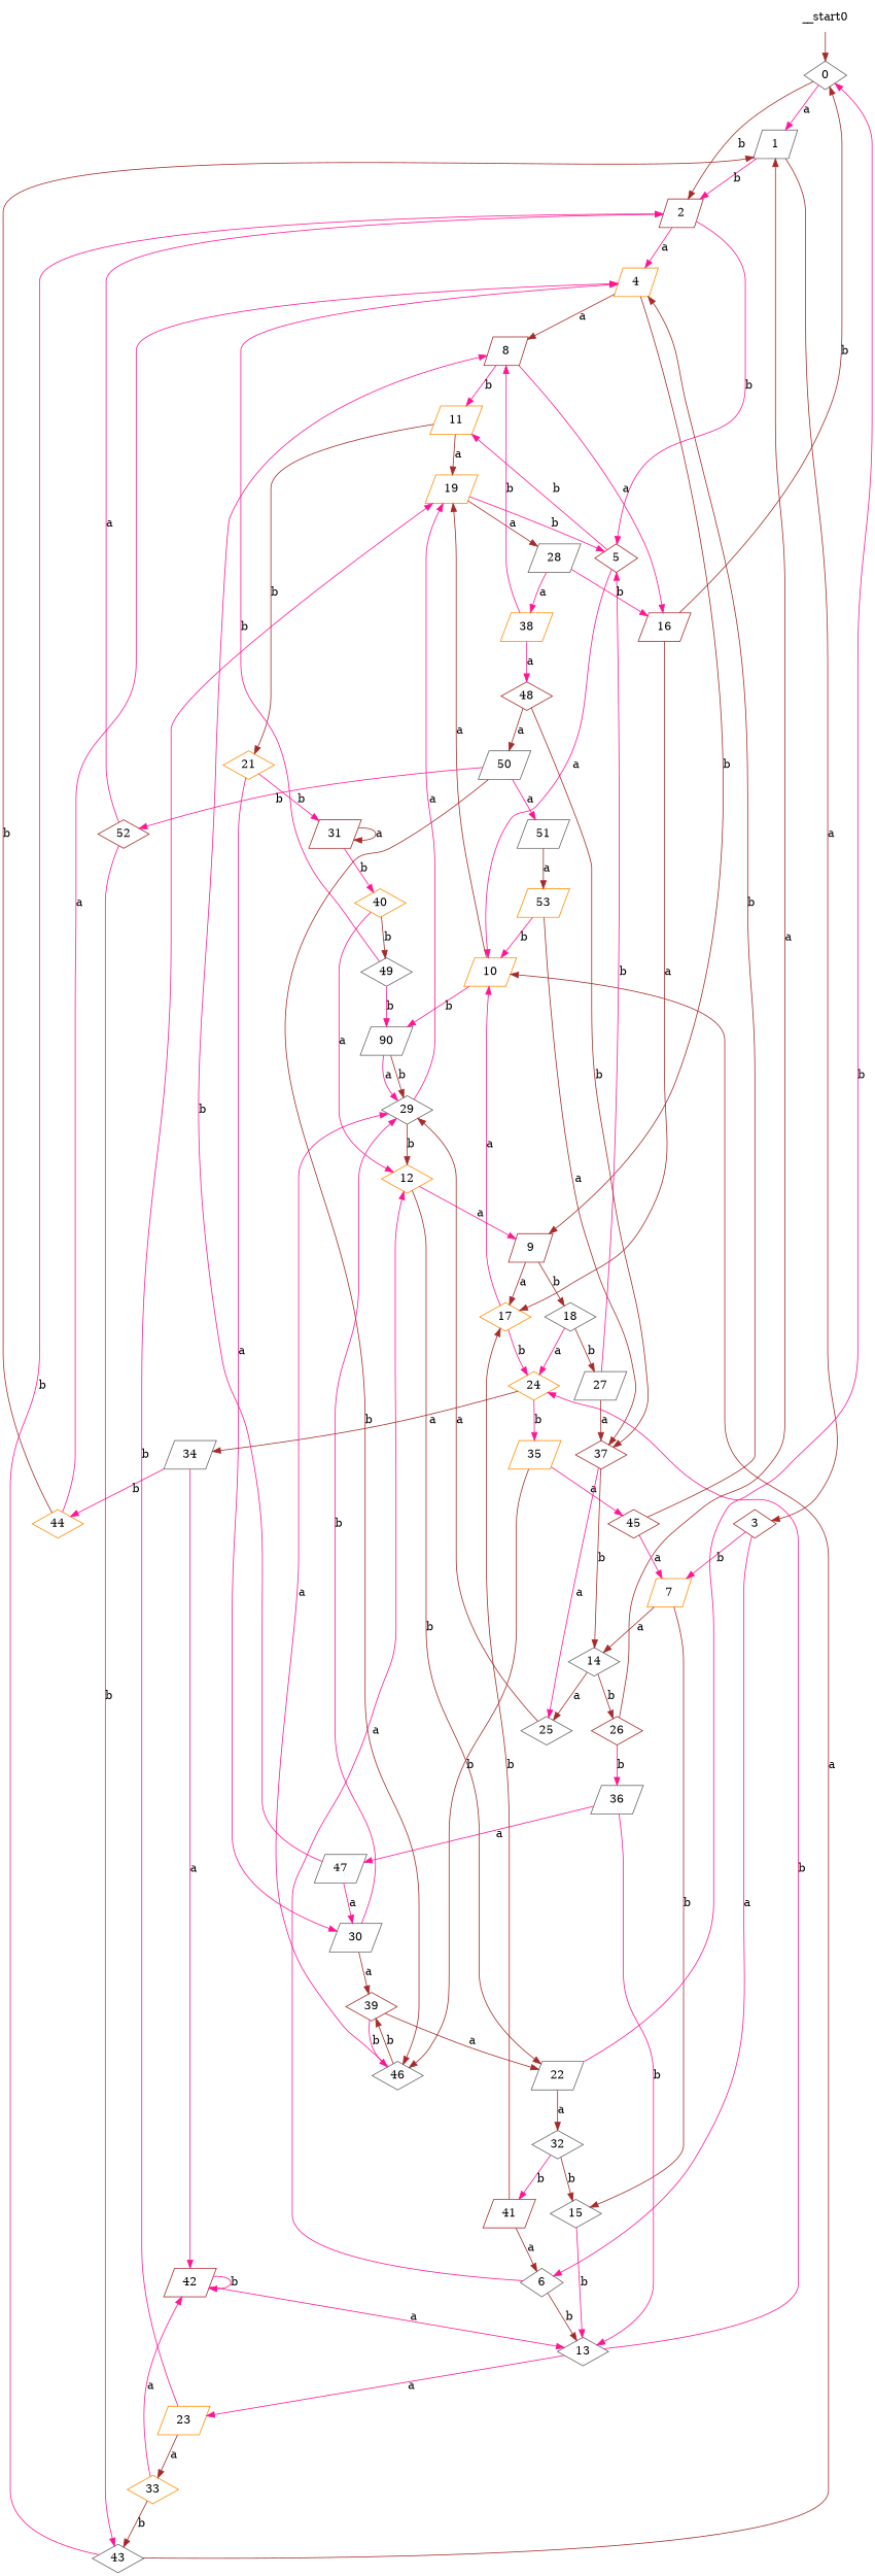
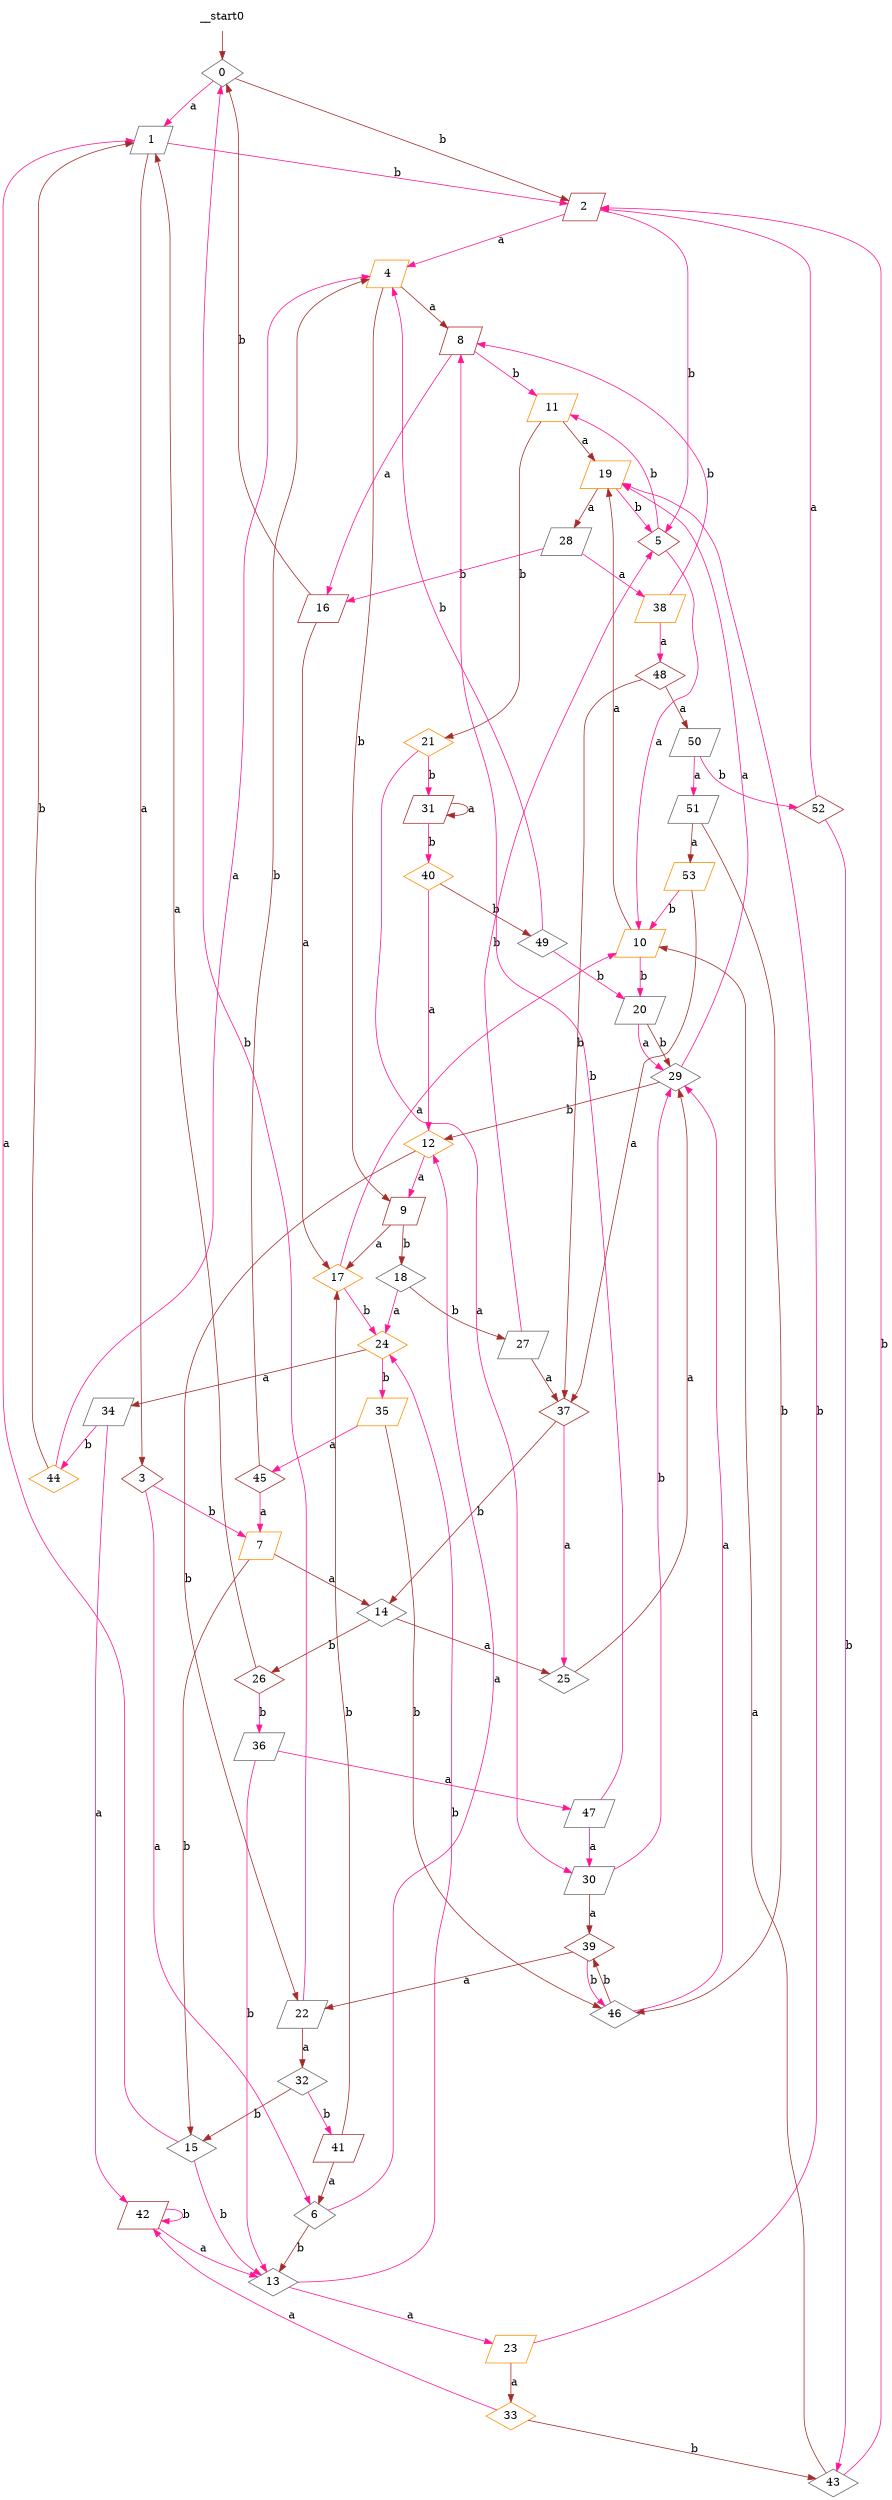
  digraph {
    node [color=gray40 shape=diamond]
    edge [color=deeppink]
    __start0 [shape=none]
    0
    1 [shape=parallelogram]
    2 [color=brown shape=parallelogram]
    3 [color=brown]
    4 [color=darkorange shape=parallelogram]
    5 [color=brown]
    6
    7 [color=darkorange shape=parallelogram]
    8 [color=brown shape=parallelogram]
    9 [color=brown shape=parallelogram]
    10 [color=darkorange shape=parallelogram]
    11 [color=darkorange shape=parallelogram]
    12 [color=darkorange]
    13
    14
    15
    16 [color=brown shape=parallelogram]
    17 [color=darkorange]
    18
    19 [color=darkorange shape=parallelogram]
-   20 [shape=parallelogram label=90]
+   20 [shape=parallelogram]
    21 [color=darkorange]
    22 [shape=parallelogram]
    23 [color=darkorange shape=parallelogram]
    24 [color=darkorange]
    25
    26 [color=brown]
    27 [shape=parallelogram]
    28 [shape=parallelogram]
    29
    30 [shape=parallelogram]
    31 [color=brown shape=parallelogram]
    32
    33 [color=darkorange]
    34 [shape=parallelogram]
    35 [color=darkorange shape=parallelogram]
    36 [shape=parallelogram]
    37 [color=brown]
    38 [color=darkorange shape=parallelogram]
    39 [color=brown]
    40 [color=darkorange]
    41 [color=brown shape=parallelogram]
    42 [color=brown shape=parallelogram]
    43
    44 [color=darkorange]
    45 [color=brown]
    46
    47 [shape=parallelogram]
    48 [color=brown]
    49
    50 [shape=parallelogram]
    51 [shape=parallelogram]
    52 [color=brown]
    53 [color=darkorange shape=parallelogram]
    __start0 -> 0 [color=brown]
    0 -> 1 [label=a]
    0 -> 2 [color=brown label=b]
    1 -> 2 [label=b]
    1 -> 3 [color=brown label=a]
    2 -> 4 [label=a]
    2 -> 5 [label=b]
    3 -> 6 [label=a]
    3 -> 7 [label=b]
    4 -> 8 [color=brown label=a]
    4 -> 9 [color=brown label=b]
    5 -> 10 [label=a]
    5 -> 11 [label=b]
    6 -> 12 [label=a]
    6 -> 13 [color=brown label=b]
    7 -> 14 [color=brown label=a]
    7 -> 15 [color=brown label=b]
    8 -> 11 [label=b]
    8 -> 16 [label=a]
    9 -> 17 [color=brown label=a]
    9 -> 18 [color=brown label=b]
    10 -> 19 [color=brown label=a]
    10 -> 20 [label=b]
    11 -> 19 [color=brown label=a]
    11 -> 21 [color=brown label=b]
    12 -> 9 [label=a]
    12 -> 22 [color=brown label=b]
    13 -> 23 [label=a]
    13 -> 24 [label=b]
    14 -> 25 [color=brown label=a]
    14 -> 26 [color=brown label=b]
+   15 -> 1 [label=a]
    15 -> 13 [label=b]
    16 -> 0 [color=brown label=b]
    16 -> 17 [color=brown label=a]
    17 -> 10 [label=a]
    17 -> 24 [label=b]
    18 -> 24 [label=a]
    18 -> 27 [color=brown label=b]
    19 -> 5 [label=b]
    19 -> 28 [color=brown label=a]
    20 -> 29 [label=a]
    20 -> 29 [color=brown label=b]
    21 -> 30 [label=a]
    21 -> 31 [label=b]
    22 -> 0 [label=b]
    22 -> 32 [color=brown label=a]
    23 -> 19 [label=b]
    23 -> 33 [color=brown label=a]
    24 -> 34 [color=brown label=a]
    24 -> 35 [label=b]
    25 -> 29 [color=brown label=a]
    26 -> 1 [color=brown label=a]
    26 -> 36 [label=b]
    27 -> 5 [label=b]
    27 -> 37 [color=brown label=a]
    28 -> 16 [label=b]
    28 -> 38 [label=a]
    29 -> 12 [color=brown label=b]
    29 -> 19 [label=a]
    30 -> 29 [label=b]
    30 -> 39 [color=brown label=a]
    31 -> 31 [color=brown label=a]
    31 -> 40 [label=b]
    32 -> 15 [color=brown label=b]
    32 -> 41 [label=b]
    33 -> 42 [label=a]
    33 -> 43 [color=brown label=b]
    34 -> 42 [label=a]
    34 -> 44 [label=b]
    35 -> 45 [label=a]
    35 -> 46 [color=brown label=b]
    36 -> 13 [label=b]
    36 -> 47 [label=a]
    37 -> 14 [color=brown label=b]
    37 -> 25 [label=a]
    38 -> 8 [label=b]
    38 -> 48 [label=a]
    39 -> 22 [color=brown label=a]
    39 -> 46 [label=b]
    40 -> 12 [label=a]
    40 -> 49 [color=brown label=b]
    41 -> 6 [color=brown label=a]
    41 -> 17 [color=brown label=b]
    42 -> 13 [label=a]
    42 -> 42 [label=b]
    43 -> 2 [label=b]
    43 -> 10 [color=brown label=a]
    44 -> 1 [color=brown label=b]
    44 -> 4 [label=a]
    45 -> 4 [color=brown label=b]
    45 -> 7 [label=a]
    46 -> 29 [label=a]
    46 -> 39 [color=brown label=b]
    47 -> 8 [label=b]
    47 -> 30 [label=a]
    48 -> 37 [color=brown label=b]
    48 -> 50 [color=brown label=a]
    49 -> 4 [label=b]
    49 -> 20 [label=b]
    50 -> 51 [label=a]
    50 -> 52 [label=b]
-   50 -> 46 [color=brown label=b]
+   51 -> 46 [color=brown label=b]
    51 -> 53 [color=brown label=a]
    52 -> 2 [label=a]
    52 -> 43 [label=b]
    53 -> 10 [label=b]
    53 -> 37 [color=brown label=a]
  }
